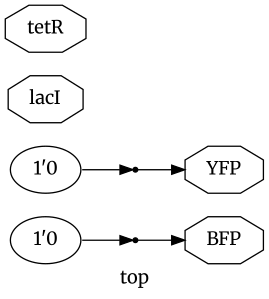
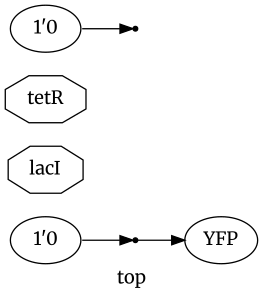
  digraph {
    fontname=Merriweather
    label=top
    rankdir=LR
    remincross=true
    node [fontname=Merriweather shape=octagon]
    edge [color=black fontcolor=black fontname=Merriweather headport=w tailport=e]
-   n1 [color=black fontcolor=black label=BFP]
-   n2 [color=black fontcolor=black label=YFP]
+   n2 [color=black fontcolor=black label=YFP shape=ellipse]
    n3 [color=black fontcolor=black label=lacI]
    n4 [color=black fontcolor=black label=tetR]
    n5 [label="1'0" shape=""]
    x1 [shape=point]
    n7 [label="1'0" shape=""]
    x3 [shape=point]
    n5 -> x1
    x1 -> n2
    n7 -> x3
-   x3 -> n1
  }
